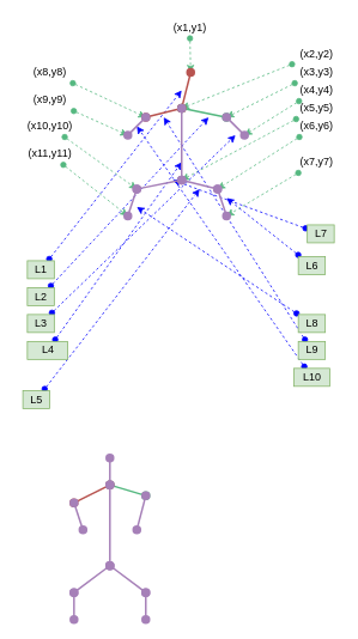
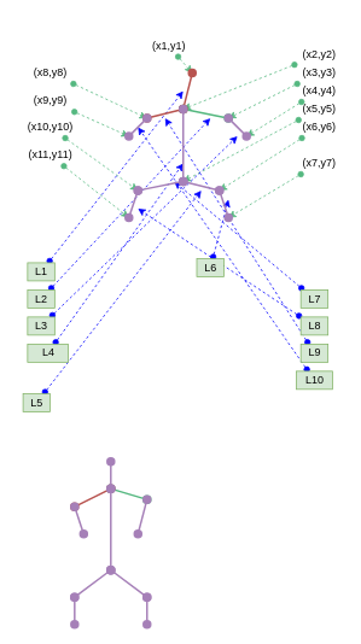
  <mxCell id="0" />
  <mxCell id="1" parent="0" />
  <mxCell id="2" style="edgeStyle=none;rounded=0;orthogonalLoop=1;jettySize=auto;html=1;dashed=1;startArrow=oval;startFill=1;sourcePerimeterSpacing=2;endArrow=classic;endFill=1;targetPerimeterSpacing=2;strokeColor=#55B880;strokeWidth=1;" parent="1" source="3" edge="1"><mxGeometry relative="1" as="geometry"><mxPoint x="212" y="80" as="targetPoint" /></mxGeometry></mxCell>
- <mxCell id="3" value="(x1,y1)" style="text;html=1;align=center;verticalAlign=middle;resizable=0;points=[];autosize=1;" parent="1" vertex="1"><mxGeometry x="186" y="20" width="50" height="20" as="geometry" /></mxCell>
+ <mxCell id="3" value="(x1,y1)" style="text;html=1;align=center;verticalAlign=middle;resizable=0;points=[];autosize=1;" parent="1" vertex="1"><mxGeometry x="161" y="40" width="50" height="20" as="geometry" /></mxCell>
  <mxCell id="4" style="edgeStyle=none;rounded=0;orthogonalLoop=1;jettySize=auto;html=1;dashed=1;startArrow=oval;startFill=1;sourcePerimeterSpacing=2;endArrow=classic;endFill=1;targetPerimeterSpacing=2;strokeColor=#55B880;strokeWidth=1;" parent="1" source="5" edge="1"><mxGeometry relative="1" as="geometry"><mxPoint x="152" y="210" as="targetPoint" /></mxGeometry></mxCell>
  <mxCell id="5" value="(x10,y10)" style="text;html=1;align=center;verticalAlign=middle;resizable=0;points=[];autosize=1;" parent="1" vertex="1"><mxGeometry x="20" y="130" width="70" height="20" as="geometry" /></mxCell>
  <mxCell id="6" style="edgeStyle=none;rounded=0;orthogonalLoop=1;jettySize=auto;html=1;startArrow=oval;startFill=1;sourcePerimeterSpacing=2;endArrow=classic;endFill=1;targetPerimeterSpacing=2;strokeColor=#55B880;strokeWidth=1;dashed=1;" parent="1" source="7" edge="1"><mxGeometry relative="1" as="geometry"><mxPoint x="202" y="120" as="targetPoint" /></mxGeometry></mxCell>
  <mxCell id="7" value="(x2,y2)" style="text;html=1;align=center;verticalAlign=middle;resizable=0;points=[];autosize=1;" parent="1" vertex="1"><mxGeometry x="327" y="50" width="50" height="20" as="geometry" /></mxCell>
  <mxCell id="8" style="edgeStyle=none;rounded=0;orthogonalLoop=1;jettySize=auto;html=1;dashed=1;startArrow=oval;startFill=1;sourcePerimeterSpacing=2;endArrow=classic;endFill=1;targetPerimeterSpacing=2;strokeColor=#55B880;strokeWidth=1;" parent="1" source="9" edge="1"><mxGeometry relative="1" as="geometry"><mxPoint x="252" y="130" as="targetPoint" /></mxGeometry></mxCell>
  <mxCell id="9" value="(x3,y3)" style="text;html=1;align=center;verticalAlign=middle;resizable=0;points=[];autosize=1;" parent="1" vertex="1"><mxGeometry x="327" y="70" width="50" height="20" as="geometry" /></mxCell>
  <mxCell id="10" style="edgeStyle=none;rounded=0;orthogonalLoop=1;jettySize=auto;html=1;dashed=1;startArrow=oval;startFill=1;sourcePerimeterSpacing=2;endArrow=classic;endFill=1;targetPerimeterSpacing=2;strokeColor=#55B880;strokeWidth=1;" parent="1" source="11" edge="1"><mxGeometry relative="1" as="geometry"><mxPoint x="272" y="150" as="targetPoint" /></mxGeometry></mxCell>
  <mxCell id="11" value="(x4,y4)" style="text;html=1;align=center;verticalAlign=middle;resizable=0;points=[];autosize=1;" parent="1" vertex="1"><mxGeometry x="327" y="90" width="50" height="20" as="geometry" /></mxCell>
  <mxCell id="12" style="edgeStyle=none;rounded=0;orthogonalLoop=1;jettySize=auto;html=1;dashed=1;startArrow=oval;startFill=1;sourcePerimeterSpacing=2;endArrow=classic;endFill=1;targetPerimeterSpacing=2;strokeColor=#55B880;strokeWidth=1;" parent="1" source="13" edge="1"><mxGeometry relative="1" as="geometry"><mxPoint x="202" y="200" as="targetPoint" /></mxGeometry></mxCell>
  <mxCell id="13" value="(x5,y5)" style="text;html=1;align=center;verticalAlign=middle;resizable=0;points=[];autosize=1;" parent="1" vertex="1"><mxGeometry x="327" y="110" width="50" height="20" as="geometry" /></mxCell>
  <mxCell id="14" style="edgeStyle=none;rounded=0;orthogonalLoop=1;jettySize=auto;html=1;dashed=1;startArrow=oval;startFill=1;sourcePerimeterSpacing=2;endArrow=classic;endFill=1;targetPerimeterSpacing=2;strokeColor=#55B880;strokeWidth=1;" parent="1" source="15" edge="1"><mxGeometry relative="1" as="geometry"><mxPoint x="242" y="210" as="targetPoint" /></mxGeometry></mxCell>
  <mxCell id="15" value="(x6,y6)" style="text;html=1;align=center;verticalAlign=middle;resizable=0;points=[];autosize=1;" parent="1" vertex="1"><mxGeometry x="327" y="130" width="50" height="20" as="geometry" /></mxCell>
  <mxCell id="16" style="edgeStyle=none;rounded=0;orthogonalLoop=1;jettySize=auto;html=1;dashed=1;startArrow=oval;startFill=1;sourcePerimeterSpacing=2;endArrow=classic;endFill=1;targetPerimeterSpacing=2;strokeColor=#55B880;strokeWidth=1;" parent="1" source="17" edge="1"><mxGeometry relative="1" as="geometry"><mxPoint x="252" y="240" as="targetPoint" /></mxGeometry></mxCell>
  <mxCell id="17" value="(x7,y7)" style="text;html=1;align=center;verticalAlign=middle;resizable=0;points=[];autosize=1;" parent="1" vertex="1"><mxGeometry x="327" y="170" width="50" height="20" as="geometry" /></mxCell>
  <mxCell id="18" style="edgeStyle=none;rounded=0;orthogonalLoop=1;jettySize=auto;html=1;dashed=1;startArrow=oval;startFill=1;sourcePerimeterSpacing=2;endArrow=classic;endFill=1;targetPerimeterSpacing=2;strokeColor=#55B880;strokeWidth=1;" parent="1" source="19" edge="1"><mxGeometry relative="1" as="geometry"><mxPoint x="162" y="130" as="targetPoint" /></mxGeometry></mxCell>
  <mxCell id="19" value="(x8,y8)" style="text;html=1;align=center;verticalAlign=middle;resizable=0;points=[];autosize=1;" parent="1" vertex="1"><mxGeometry x="30" y="70" width="50" height="20" as="geometry" /></mxCell>
  <mxCell id="20" style="edgeStyle=none;rounded=0;orthogonalLoop=1;jettySize=auto;html=1;dashed=1;startArrow=oval;startFill=1;sourcePerimeterSpacing=2;endArrow=classic;endFill=1;targetPerimeterSpacing=2;strokeColor=#55B880;strokeWidth=1;" parent="1" source="21" edge="1"><mxGeometry relative="1" as="geometry"><mxPoint x="142" y="150" as="targetPoint" /></mxGeometry></mxCell>
  <mxCell id="21" value="(x9,y9)" style="text;html=1;align=center;verticalAlign=middle;resizable=0;points=[];autosize=1;" parent="1" vertex="1"><mxGeometry x="30" y="101" width="50" height="20" as="geometry" /></mxCell>
  <mxCell id="22" style="edgeStyle=none;rounded=0;orthogonalLoop=1;jettySize=auto;html=1;dashed=1;startArrow=oval;startFill=1;sourcePerimeterSpacing=2;endArrow=classic;endFill=1;targetPerimeterSpacing=2;strokeColor=#55B880;strokeWidth=1;" parent="1" source="23" edge="1"><mxGeometry relative="1" as="geometry"><mxPoint x="142" y="240" as="targetPoint" /></mxGeometry></mxCell>
  <mxCell id="23" value="(x11,y11)" style="text;html=1;align=center;verticalAlign=middle;resizable=0;points=[];autosize=1;" parent="1" vertex="1"><mxGeometry x="25" y="161" width="60" height="20" as="geometry" /></mxCell>
  <mxCell id="24" style="edgeStyle=none;rounded=0;orthogonalLoop=1;jettySize=auto;html=1;dashed=1;startArrow=oval;startFill=1;sourcePerimeterSpacing=2;endArrow=classic;endFill=1;targetPerimeterSpacing=2;strokeColor=#0000FF;strokeWidth=1;" parent="1" source="25" edge="1"><mxGeometry relative="1" as="geometry"><mxPoint x="202" y="100" as="targetPoint" /></mxGeometry></mxCell>
  <mxCell id="25" value="L1" style="text;html=1;align=center;verticalAlign=middle;resizable=0;points=[];autosize=1;fillColor=#d5e8d4;strokeColor=#82b366;" parent="1" vertex="1"><mxGeometry x="30" y="290" width="30" height="20" as="geometry" /></mxCell>
  <mxCell id="26" style="edgeStyle=none;rounded=0;orthogonalLoop=1;jettySize=auto;html=1;dashed=1;startArrow=oval;startFill=1;sourcePerimeterSpacing=2;endArrow=classic;endFill=1;targetPerimeterSpacing=2;strokeColor=#0000FF;strokeWidth=1;" parent="1" source="27" edge="1"><mxGeometry relative="1" as="geometry"><mxPoint x="232" y="130" as="targetPoint" /></mxGeometry></mxCell>
  <mxCell id="27" value="L2" style="text;html=1;align=center;verticalAlign=middle;resizable=0;points=[];autosize=1;fillColor=#d5e8d4;strokeColor=#82b366;" parent="1" vertex="1"><mxGeometry x="30" y="320" width="30" height="20" as="geometry" /></mxCell>
  <mxCell id="28" style="edgeStyle=none;rounded=0;orthogonalLoop=1;jettySize=auto;html=1;dashed=1;startArrow=oval;startFill=1;sourcePerimeterSpacing=2;endArrow=classic;endFill=1;targetPerimeterSpacing=2;strokeColor=#0000FF;strokeWidth=1;" parent="1" source="29" edge="1"><mxGeometry relative="1" as="geometry"><mxPoint x="192" y="200" as="targetPoint" /></mxGeometry></mxCell>
- <mxCell id="29" value="L7" style="text;html=1;align=center;verticalAlign=middle;resizable=0;points=[];autosize=1;fillColor=#d5e8d4;strokeColor=#82b366;" parent="1" vertex="1"><mxGeometry x="342" y="250" width="30" height="20" as="geometry" /></mxCell>
+ <mxCell id="29" value="L7" style="text;html=1;align=center;verticalAlign=middle;resizable=0;points=[];autosize=1;fillColor=#d5e8d4;strokeColor=#82b366;" parent="1" vertex="1"><mxGeometry x="332" y="320" width="30" height="20" as="geometry" /></mxCell>
  <mxCell id="30" style="edgeStyle=none;rounded=0;orthogonalLoop=1;jettySize=auto;html=1;dashed=1;startArrow=oval;startFill=1;sourcePerimeterSpacing=2;endArrow=classic;endFill=1;targetPerimeterSpacing=2;strokeColor=#0000FF;strokeWidth=1;" parent="1" source="31" edge="1"><mxGeometry relative="1" as="geometry"><mxPoint x="152" y="140" as="targetPoint" /></mxGeometry></mxCell>
  <mxCell id="31" value="L10" style="text;html=1;align=center;verticalAlign=middle;resizable=0;points=[];autosize=1;fillColor=#d5e8d4;strokeColor=#82b366;" parent="1" vertex="1"><mxGeometry x="327" y="410" width="40" height="20" as="geometry" /></mxCell>
  <mxCell id="32" style="edgeStyle=none;rounded=0;orthogonalLoop=1;jettySize=auto;html=1;dashed=1;startArrow=oval;startFill=1;sourcePerimeterSpacing=2;endArrow=classic;endFill=1;targetPerimeterSpacing=2;strokeColor=#0000FF;strokeWidth=1;" parent="1" source="33" edge="1"><mxGeometry relative="1" as="geometry"><mxPoint x="182" y="130" as="targetPoint" /></mxGeometry></mxCell>
  <mxCell id="33" value="L9" style="text;html=1;align=center;verticalAlign=middle;resizable=0;points=[];autosize=1;fillColor=#d5e8d4;strokeColor=#82b366;" parent="1" vertex="1"><mxGeometry x="332" y="380" width="30" height="20" as="geometry" /></mxCell>
  <mxCell id="34" style="edgeStyle=none;rounded=0;orthogonalLoop=1;jettySize=auto;html=1;dashed=1;startArrow=oval;startFill=1;sourcePerimeterSpacing=2;endArrow=classic;endFill=1;targetPerimeterSpacing=2;strokeColor=#0000FF;strokeWidth=1;" parent="1" source="35" edge="1"><mxGeometry relative="1" as="geometry"><mxPoint x="152" y="230" as="targetPoint" /></mxGeometry></mxCell>
  <mxCell id="35" value="L8" style="text;html=1;align=center;verticalAlign=middle;resizable=0;points=[];autosize=1;fillColor=#d5e8d4;strokeColor=#82b366;" parent="1" vertex="1"><mxGeometry x="332" y="350" width="30" height="20" as="geometry" /></mxCell>
  <mxCell id="36" style="edgeStyle=none;rounded=0;orthogonalLoop=1;jettySize=auto;html=1;dashed=1;startArrow=oval;startFill=1;sourcePerimeterSpacing=2;endArrow=classic;endFill=1;targetPerimeterSpacing=2;strokeColor=#0000FF;strokeWidth=1;" parent="1" source="37" edge="1"><mxGeometry relative="1" as="geometry"><mxPoint x="222" y="210" as="targetPoint" /></mxGeometry></mxCell>
  <mxCell id="37" value="L5" style="text;html=1;align=center;verticalAlign=middle;resizable=0;points=[];autosize=1;fillColor=#d5e8d4;strokeColor=#82b366;" parent="1" vertex="1"><mxGeometry x="25" y="435" width="30" height="20" as="geometry" /></mxCell>
  <mxCell id="38" style="edgeStyle=none;rounded=0;orthogonalLoop=1;jettySize=auto;html=1;dashed=1;startArrow=oval;startFill=1;sourcePerimeterSpacing=2;endArrow=classic;endFill=1;targetPerimeterSpacing=2;strokeColor=#0000FF;strokeWidth=1;" parent="1" source="39" edge="1"><mxGeometry relative="1" as="geometry"><mxPoint x="202" y="180" as="targetPoint" /></mxGeometry></mxCell>
  <mxCell id="39" value="L4" style="text;html=1;align=center;verticalAlign=middle;resizable=0;points=[];autosize=1;fillColor=#d5e8d4;strokeColor=#82b366;" parent="1" vertex="1"><mxGeometry x="30" y="380" width="45" height="20" as="geometry" /></mxCell>
  <mxCell id="40" style="edgeStyle=none;rounded=0;orthogonalLoop=1;jettySize=auto;html=1;dashed=1;startArrow=oval;startFill=1;sourcePerimeterSpacing=2;endArrow=classic;endFill=1;targetPerimeterSpacing=2;strokeColor=#0000FF;strokeWidth=1;" parent="1" source="41" edge="1"><mxGeometry relative="1" as="geometry"><mxPoint x="262" y="150" as="targetPoint" /></mxGeometry></mxCell>
  <mxCell id="41" value="L3" style="text;html=1;align=center;verticalAlign=middle;resizable=0;points=[];autosize=1;fillColor=#d5e8d4;strokeColor=#82b366;" parent="1" vertex="1"><mxGeometry x="30" y="350" width="30" height="20" as="geometry" /></mxCell>
  <mxCell id="42" style="edgeStyle=none;rounded=0;orthogonalLoop=1;jettySize=auto;html=1;dashed=1;startArrow=oval;startFill=1;sourcePerimeterSpacing=2;endArrow=classic;endFill=1;targetPerimeterSpacing=2;strokeColor=#0000FF;strokeWidth=1;" parent="1" source="43" edge="1"><mxGeometry relative="1" as="geometry"><mxPoint x="252" y="220" as="targetPoint" /></mxGeometry></mxCell>
- <mxCell id="43" value="L6" style="text;html=1;align=center;verticalAlign=middle;resizable=0;points=[];autosize=1;fillColor=#d5e8d4;strokeColor=#82b366;" parent="1" vertex="1"><mxGeometry x="332" y="285.5" width="30" height="20" as="geometry" /></mxCell>
+ <mxCell id="43" value="L6" style="text;html=1;align=center;verticalAlign=middle;resizable=0;points=[];autosize=1;fillColor=#d5e8d4;strokeColor=#82b366;" parent="1" vertex="1"><mxGeometry x="217" y="285.5" width="30" height="20" as="geometry" /></mxCell>
  <mxCell id="44" value="" style="group" parent="1" vertex="1" connectable="0"><mxGeometry x="142" y="80" width="130" height="160" as="geometry" /></mxCell>
  <mxCell id="45" value="" style="endArrow=oval;html=1;fillColor=#f8cecc;strokeColor=#b85450;startArrow=oval;startFill=1;endFill=1;strokeWidth=2;targetPerimeterSpacing=4;sourcePerimeterSpacing=4;startSize=8;endSize=8;" parent="44" edge="1"><mxGeometry width="50" height="50" relative="1" as="geometry"><mxPoint x="60" y="40" as="sourcePoint" /><mxPoint x="70" as="targetPoint" /></mxGeometry></mxCell>
  <mxCell id="46" value="" style="endArrow=oval;html=1;fillColor=#f8cecc;strokeColor=#55B880;startArrow=oval;startFill=1;endFill=1;strokeWidth=2;targetPerimeterSpacing=4;sourcePerimeterSpacing=4;startSize=8;endSize=8;" parent="44" edge="1"><mxGeometry width="50" height="50" relative="1" as="geometry"><mxPoint x="60" y="40" as="sourcePoint" /><mxPoint x="110" y="50" as="targetPoint" /></mxGeometry></mxCell>
  <mxCell id="47" value="" style="endArrow=oval;html=1;fillColor=#f8cecc;strokeColor=#A680B8;startArrow=oval;startFill=1;endFill=1;strokeWidth=2;targetPerimeterSpacing=4;sourcePerimeterSpacing=4;startSize=8;endSize=8;" parent="44" edge="1"><mxGeometry width="50" height="50" relative="1" as="geometry"><mxPoint x="110" y="50" as="sourcePoint" /><mxPoint x="130" y="70" as="targetPoint" /></mxGeometry></mxCell>
  <mxCell id="48" value="" style="endArrow=oval;html=1;fillColor=#f8cecc;strokeColor=#b85450;startArrow=oval;startFill=1;endFill=1;movable=0;resizable=0;rotatable=0;deletable=0;editable=0;connectable=0;strokeWidth=2;targetPerimeterSpacing=4;sourcePerimeterSpacing=4;startSize=8;endSize=8;" parent="44" edge="1"><mxGeometry width="50" height="50" relative="1" as="geometry"><mxPoint x="60" y="40" as="sourcePoint" /><mxPoint x="20" y="50" as="targetPoint" /></mxGeometry></mxCell>
  <mxCell id="49" value="" style="endArrow=oval;html=1;fillColor=#f8cecc;strokeColor=#A680B8;startArrow=oval;startFill=1;endFill=1;movable=0;resizable=0;rotatable=0;deletable=0;editable=0;connectable=0;strokeWidth=2;targetPerimeterSpacing=4;sourcePerimeterSpacing=4;startSize=8;endSize=8;" parent="44" edge="1"><mxGeometry width="50" height="50" relative="1" as="geometry"><mxPoint y="70" as="sourcePoint" /><mxPoint x="20" y="50" as="targetPoint" /></mxGeometry></mxCell>
  <mxCell id="50" value="" style="endArrow=oval;html=1;fillColor=#f8cecc;strokeColor=#A680B8;startArrow=oval;startFill=1;endFill=1;movable=0;resizable=0;rotatable=0;deletable=0;editable=0;connectable=0;strokeWidth=2;targetPerimeterSpacing=4;sourcePerimeterSpacing=4;startSize=8;endSize=8;" parent="44" edge="1"><mxGeometry width="50" height="50" relative="1" as="geometry"><mxPoint x="60" y="120" as="sourcePoint" /><mxPoint x="60" y="40" as="targetPoint" /></mxGeometry></mxCell>
  <mxCell id="51" value="" style="endArrow=oval;html=1;fillColor=#f8cecc;strokeColor=#A680B8;startArrow=oval;startFill=1;endFill=1;movable=0;resizable=0;rotatable=0;deletable=0;editable=0;connectable=0;strokeWidth=2;targetPerimeterSpacing=4;sourcePerimeterSpacing=4;startSize=8;endSize=8;" parent="44" edge="1"><mxGeometry width="50" height="50" relative="1" as="geometry"><mxPoint x="10" y="130" as="sourcePoint" /><mxPoint x="60" y="120" as="targetPoint" /></mxGeometry></mxCell>
  <mxCell id="52" value="" style="endArrow=oval;html=1;fillColor=#f8cecc;strokeColor=#A680B8;startArrow=oval;startFill=1;endFill=1;movable=0;resizable=0;rotatable=0;deletable=0;editable=0;connectable=0;strokeWidth=2;targetPerimeterSpacing=4;sourcePerimeterSpacing=4;startSize=8;endSize=8;" parent="44" edge="1"><mxGeometry width="50" height="50" relative="1" as="geometry"><mxPoint x="10" y="130" as="sourcePoint" /><mxPoint y="160" as="targetPoint" /></mxGeometry></mxCell>
  <mxCell id="53" value="" style="endArrow=oval;html=1;fillColor=#f8cecc;strokeColor=#A680B8;startArrow=oval;startFill=1;endFill=1;movable=0;resizable=0;rotatable=0;deletable=0;editable=0;connectable=0;strokeWidth=2;targetPerimeterSpacing=4;sourcePerimeterSpacing=4;startSize=8;endSize=8;" parent="44" edge="1"><mxGeometry width="50" height="50" relative="1" as="geometry"><mxPoint x="100" y="130" as="sourcePoint" /><mxPoint x="60" y="120" as="targetPoint" /></mxGeometry></mxCell>
  <mxCell id="54" value="" style="endArrow=oval;html=1;fillColor=#f8cecc;strokeColor=#A680B8;startArrow=oval;startFill=1;endFill=1;movable=0;resizable=0;rotatable=0;deletable=0;editable=0;connectable=0;strokeWidth=2;targetPerimeterSpacing=4;sourcePerimeterSpacing=4;startSize=8;endSize=8;" parent="44" edge="1"><mxGeometry width="50" height="50" relative="1" as="geometry"><mxPoint x="100" y="130" as="sourcePoint" /><mxPoint x="110" y="160" as="targetPoint" /></mxGeometry></mxCell>
  <mxCell id="55" value="" style="endArrow=oval;html=1;fillColor=#f8cecc;strokeColor=#55B880;startArrow=oval;startFill=1;endFill=1;strokeWidth=2;targetPerimeterSpacing=4;sourcePerimeterSpacing=4;startSize=8;endSize=8;" parent="1" edge="1"><mxGeometry width="50" height="50" relative="1" as="geometry"><mxPoint x="121.998" y="540" as="sourcePoint" /><mxPoint x="162" y="552" as="targetPoint" /></mxGeometry></mxCell>
  <mxCell id="56" value="" style="endArrow=oval;html=1;fillColor=#f8cecc;strokeColor=#A680B8;startArrow=oval;startFill=1;endFill=1;strokeWidth=2;targetPerimeterSpacing=4;sourcePerimeterSpacing=4;startSize=8;endSize=8;" parent="1" edge="1"><mxGeometry width="50" height="50" relative="1" as="geometry"><mxPoint x="162" y="552" as="sourcePoint" /><mxPoint x="152" y="590" as="targetPoint" /></mxGeometry></mxCell>
  <mxCell id="57" value="" style="endArrow=oval;html=1;fillColor=#f8cecc;strokeColor=#b85450;startArrow=oval;startFill=1;endFill=1;movable=0;resizable=0;rotatable=0;deletable=0;editable=0;connectable=0;strokeWidth=2;targetPerimeterSpacing=4;sourcePerimeterSpacing=4;startSize=8;endSize=8;" parent="1" edge="1"><mxGeometry width="50" height="50" relative="1" as="geometry"><mxPoint x="122" y="540" as="sourcePoint" /><mxPoint x="82" y="560" as="targetPoint" /></mxGeometry></mxCell>
  <mxCell id="58" value="" style="endArrow=oval;html=1;fillColor=#f8cecc;strokeColor=#A680B8;startArrow=oval;startFill=1;endFill=1;movable=0;resizable=0;rotatable=0;deletable=0;editable=0;connectable=0;strokeWidth=2;targetPerimeterSpacing=4;sourcePerimeterSpacing=4;startSize=8;endSize=8;" parent="1" edge="1"><mxGeometry width="50" height="50" relative="1" as="geometry"><mxPoint x="92" y="590" as="sourcePoint" /><mxPoint x="82" y="560" as="targetPoint" /></mxGeometry></mxCell>
  <mxCell id="59" value="" style="endArrow=oval;html=1;fillColor=#f8cecc;strokeColor=#A680B8;startArrow=oval;startFill=1;endFill=1;movable=0;resizable=0;rotatable=0;deletable=0;editable=0;connectable=0;strokeWidth=2;targetPerimeterSpacing=4;sourcePerimeterSpacing=4;startSize=8;endSize=8;" parent="1" edge="1"><mxGeometry width="50" height="50" relative="1" as="geometry"><mxPoint x="122" y="630" as="sourcePoint" /><mxPoint x="122" y="540" as="targetPoint" /></mxGeometry></mxCell>
  <mxCell id="60" value="" style="endArrow=oval;html=1;fillColor=#f8cecc;strokeColor=#A680B8;startArrow=oval;startFill=1;endFill=1;movable=0;resizable=0;rotatable=0;deletable=0;editable=0;connectable=0;strokeWidth=2;targetPerimeterSpacing=4;sourcePerimeterSpacing=4;startSize=8;endSize=8;" parent="1" edge="1"><mxGeometry width="50" height="50" relative="1" as="geometry"><mxPoint x="82" y="660" as="sourcePoint" /><mxPoint x="122" y="630" as="targetPoint" /></mxGeometry></mxCell>
  <mxCell id="61" value="" style="endArrow=oval;html=1;fillColor=#f8cecc;strokeColor=#A680B8;startArrow=oval;startFill=1;endFill=1;movable=0;resizable=0;rotatable=0;deletable=0;editable=0;connectable=0;strokeWidth=2;targetPerimeterSpacing=4;sourcePerimeterSpacing=4;startSize=8;endSize=8;" parent="1" edge="1"><mxGeometry width="50" height="50" relative="1" as="geometry"><mxPoint x="82" y="660" as="sourcePoint" /><mxPoint x="82" y="690" as="targetPoint" /></mxGeometry></mxCell>
  <mxCell id="62" value="" style="endArrow=oval;html=1;fillColor=#f8cecc;strokeColor=#A680B8;startArrow=oval;startFill=1;endFill=1;movable=0;resizable=0;rotatable=0;deletable=0;editable=0;connectable=0;strokeWidth=2;targetPerimeterSpacing=4;sourcePerimeterSpacing=4;startSize=8;endSize=8;" parent="1" edge="1"><mxGeometry width="50" height="50" relative="1" as="geometry"><mxPoint x="162" y="660" as="sourcePoint" /><mxPoint x="122" y="630" as="targetPoint" /></mxGeometry></mxCell>
  <mxCell id="63" value="" style="endArrow=oval;html=1;fillColor=#f8cecc;strokeColor=#A680B8;startArrow=oval;startFill=1;endFill=1;movable=0;resizable=0;rotatable=0;deletable=0;editable=0;connectable=0;strokeWidth=2;targetPerimeterSpacing=4;sourcePerimeterSpacing=4;startSize=8;endSize=8;" parent="1" edge="1"><mxGeometry width="50" height="50" relative="1" as="geometry"><mxPoint x="162" y="660" as="sourcePoint" /><mxPoint x="162" y="690" as="targetPoint" /></mxGeometry></mxCell>
  <mxCell id="64" value="" style="endArrow=oval;html=1;fillColor=#f8cecc;strokeColor=#A680B8;startArrow=oval;startFill=1;endFill=1;strokeWidth=2;targetPerimeterSpacing=4;sourcePerimeterSpacing=4;startSize=8;endSize=8;" parent="1" edge="1"><mxGeometry width="50" height="50" relative="1" as="geometry"><mxPoint x="122" y="540" as="sourcePoint" /><mxPoint x="122" y="510" as="targetPoint" /></mxGeometry></mxCell>
